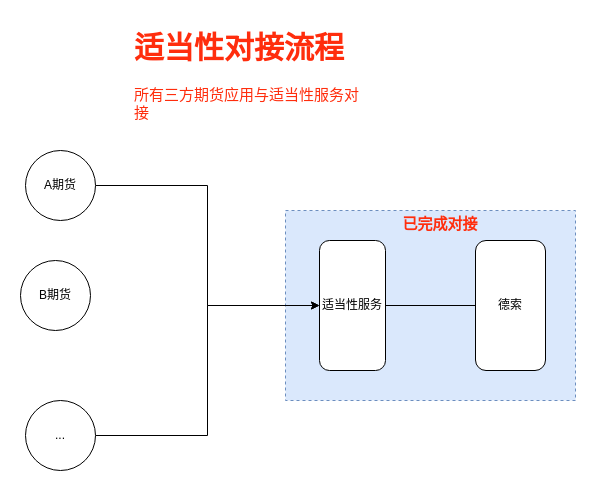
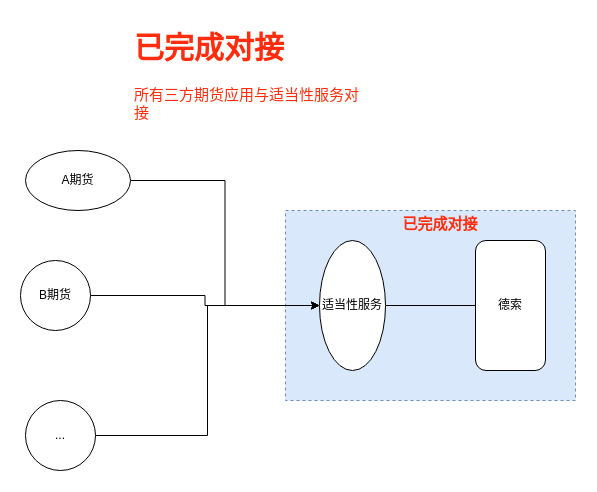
  <mxCell id="0" />
  <mxCell id="1" parent="0" />
  <mxCell id="2" value="" style="rounded=0;whiteSpace=wrap;html=1;fillColor=#dae8fc;strokeColor=#6c8ebf;dashed=1;" vertex="1" parent="1"><mxGeometry x="285" y="210" width="290" height="190" as="geometry" /></mxCell>
  <mxCell id="3" value="德索" style="rounded=1;whiteSpace=wrap;html=1;" vertex="1" parent="1"><mxGeometry x="475" y="240" width="70" height="130" as="geometry" /></mxCell>
  <mxCell id="4" style="edgeStyle=orthogonalEdgeStyle;rounded=0;orthogonalLoop=1;jettySize=auto;html=1;endArrow=none;" edge="1" parent="1" source="5" target="3"><mxGeometry relative="1" as="geometry" /></mxCell>
- <mxCell id="5" value="适当性服务" style="rounded=1;whiteSpace=wrap;html=1;" vertex="1" parent="1"><mxGeometry x="319" y="240" width="66" height="130" as="geometry" /></mxCell>
+ <mxCell id="5" value="适当性服务" style="ellipse;whiteSpace=wrap;html=1;" vertex="1" parent="1"><mxGeometry x="319" y="240" width="66" height="130" as="geometry" /></mxCell>
  <mxCell id="6" style="edgeStyle=orthogonalEdgeStyle;rounded=0;orthogonalLoop=1;jettySize=auto;html=1;entryX=0;entryY=0.5;entryDx=0;entryDy=0;" edge="1" parent="1" source="7" target="5"><mxGeometry relative="1" as="geometry" /></mxCell>
- <mxCell id="7" value="A期货" style="ellipse;whiteSpace=wrap;html=1;" vertex="1" parent="1"><mxGeometry x="25" y="150" width="70" height="70" as="geometry" /></mxCell>
+ <mxCell id="7" value="A期货" style="ellipse;whiteSpace=wrap;html=1;" vertex="1" parent="1"><mxGeometry x="25" y="150" width="105" height="60" as="geometry" /></mxCell>
+ <mxCell id="8" style="edgeStyle=orthogonalEdgeStyle;rounded=0;orthogonalLoop=1;jettySize=auto;html=1;" edge="1" parent="1" source="9" target="5"><mxGeometry relative="1" as="geometry" /></mxCell>
  <mxCell id="9" value="B期货" style="ellipse;whiteSpace=wrap;html=1;" vertex="1" parent="1"><mxGeometry x="20" y="260" width="70" height="70" as="geometry" /></mxCell>
  <mxCell id="10" style="edgeStyle=orthogonalEdgeStyle;rounded=0;orthogonalLoop=1;jettySize=auto;html=1;entryX=0;entryY=0.5;entryDx=0;entryDy=0;" edge="1" parent="1" source="11" target="5"><mxGeometry relative="1" as="geometry" /></mxCell>
  <mxCell id="11" value="..." style="ellipse;whiteSpace=wrap;html=1;" vertex="1" parent="1"><mxGeometry x="25" y="400" width="70" height="70" as="geometry" /></mxCell>
  <mxCell id="12" value="已完成对接" style="text;html=1;strokeColor=none;fillColor=none;align=center;verticalAlign=middle;whiteSpace=wrap;rounded=0;dashed=1;fontColor=#FF2D0D;fontStyle=1;fontSize=15;" vertex="1" parent="1"><mxGeometry x="385" y="215" width="110" height="15" as="geometry" /></mxCell>
- <mxCell id="13" value="&lt;h1&gt;适当性对接流程&lt;/h1&gt;&lt;p&gt;所有三方期货应用与适当性服务对接&lt;/p&gt;" style="text;html=1;strokeColor=none;fillColor=none;spacing=5;spacingTop=-20;whiteSpace=wrap;overflow=hidden;rounded=0;dashed=1;fontSize=15;fontColor=#FF2D0D;" vertex="1" parent="1"><mxGeometry x="129" y="20" width="246" height="110" as="geometry" /></mxCell>
+ <mxCell id="13" value="&lt;h1&gt;已完成对接&lt;/h1&gt;&lt;p&gt;所有三方期货应用与适当性服务对接&lt;/p&gt;" style="text;html=1;strokeColor=none;fillColor=none;spacing=5;spacingTop=-20;whiteSpace=wrap;overflow=hidden;rounded=0;dashed=1;fontSize=15;fontColor=#FF2D0D;" vertex="1" parent="1"><mxGeometry x="129" y="20" width="246" height="110" as="geometry" /></mxCell>
